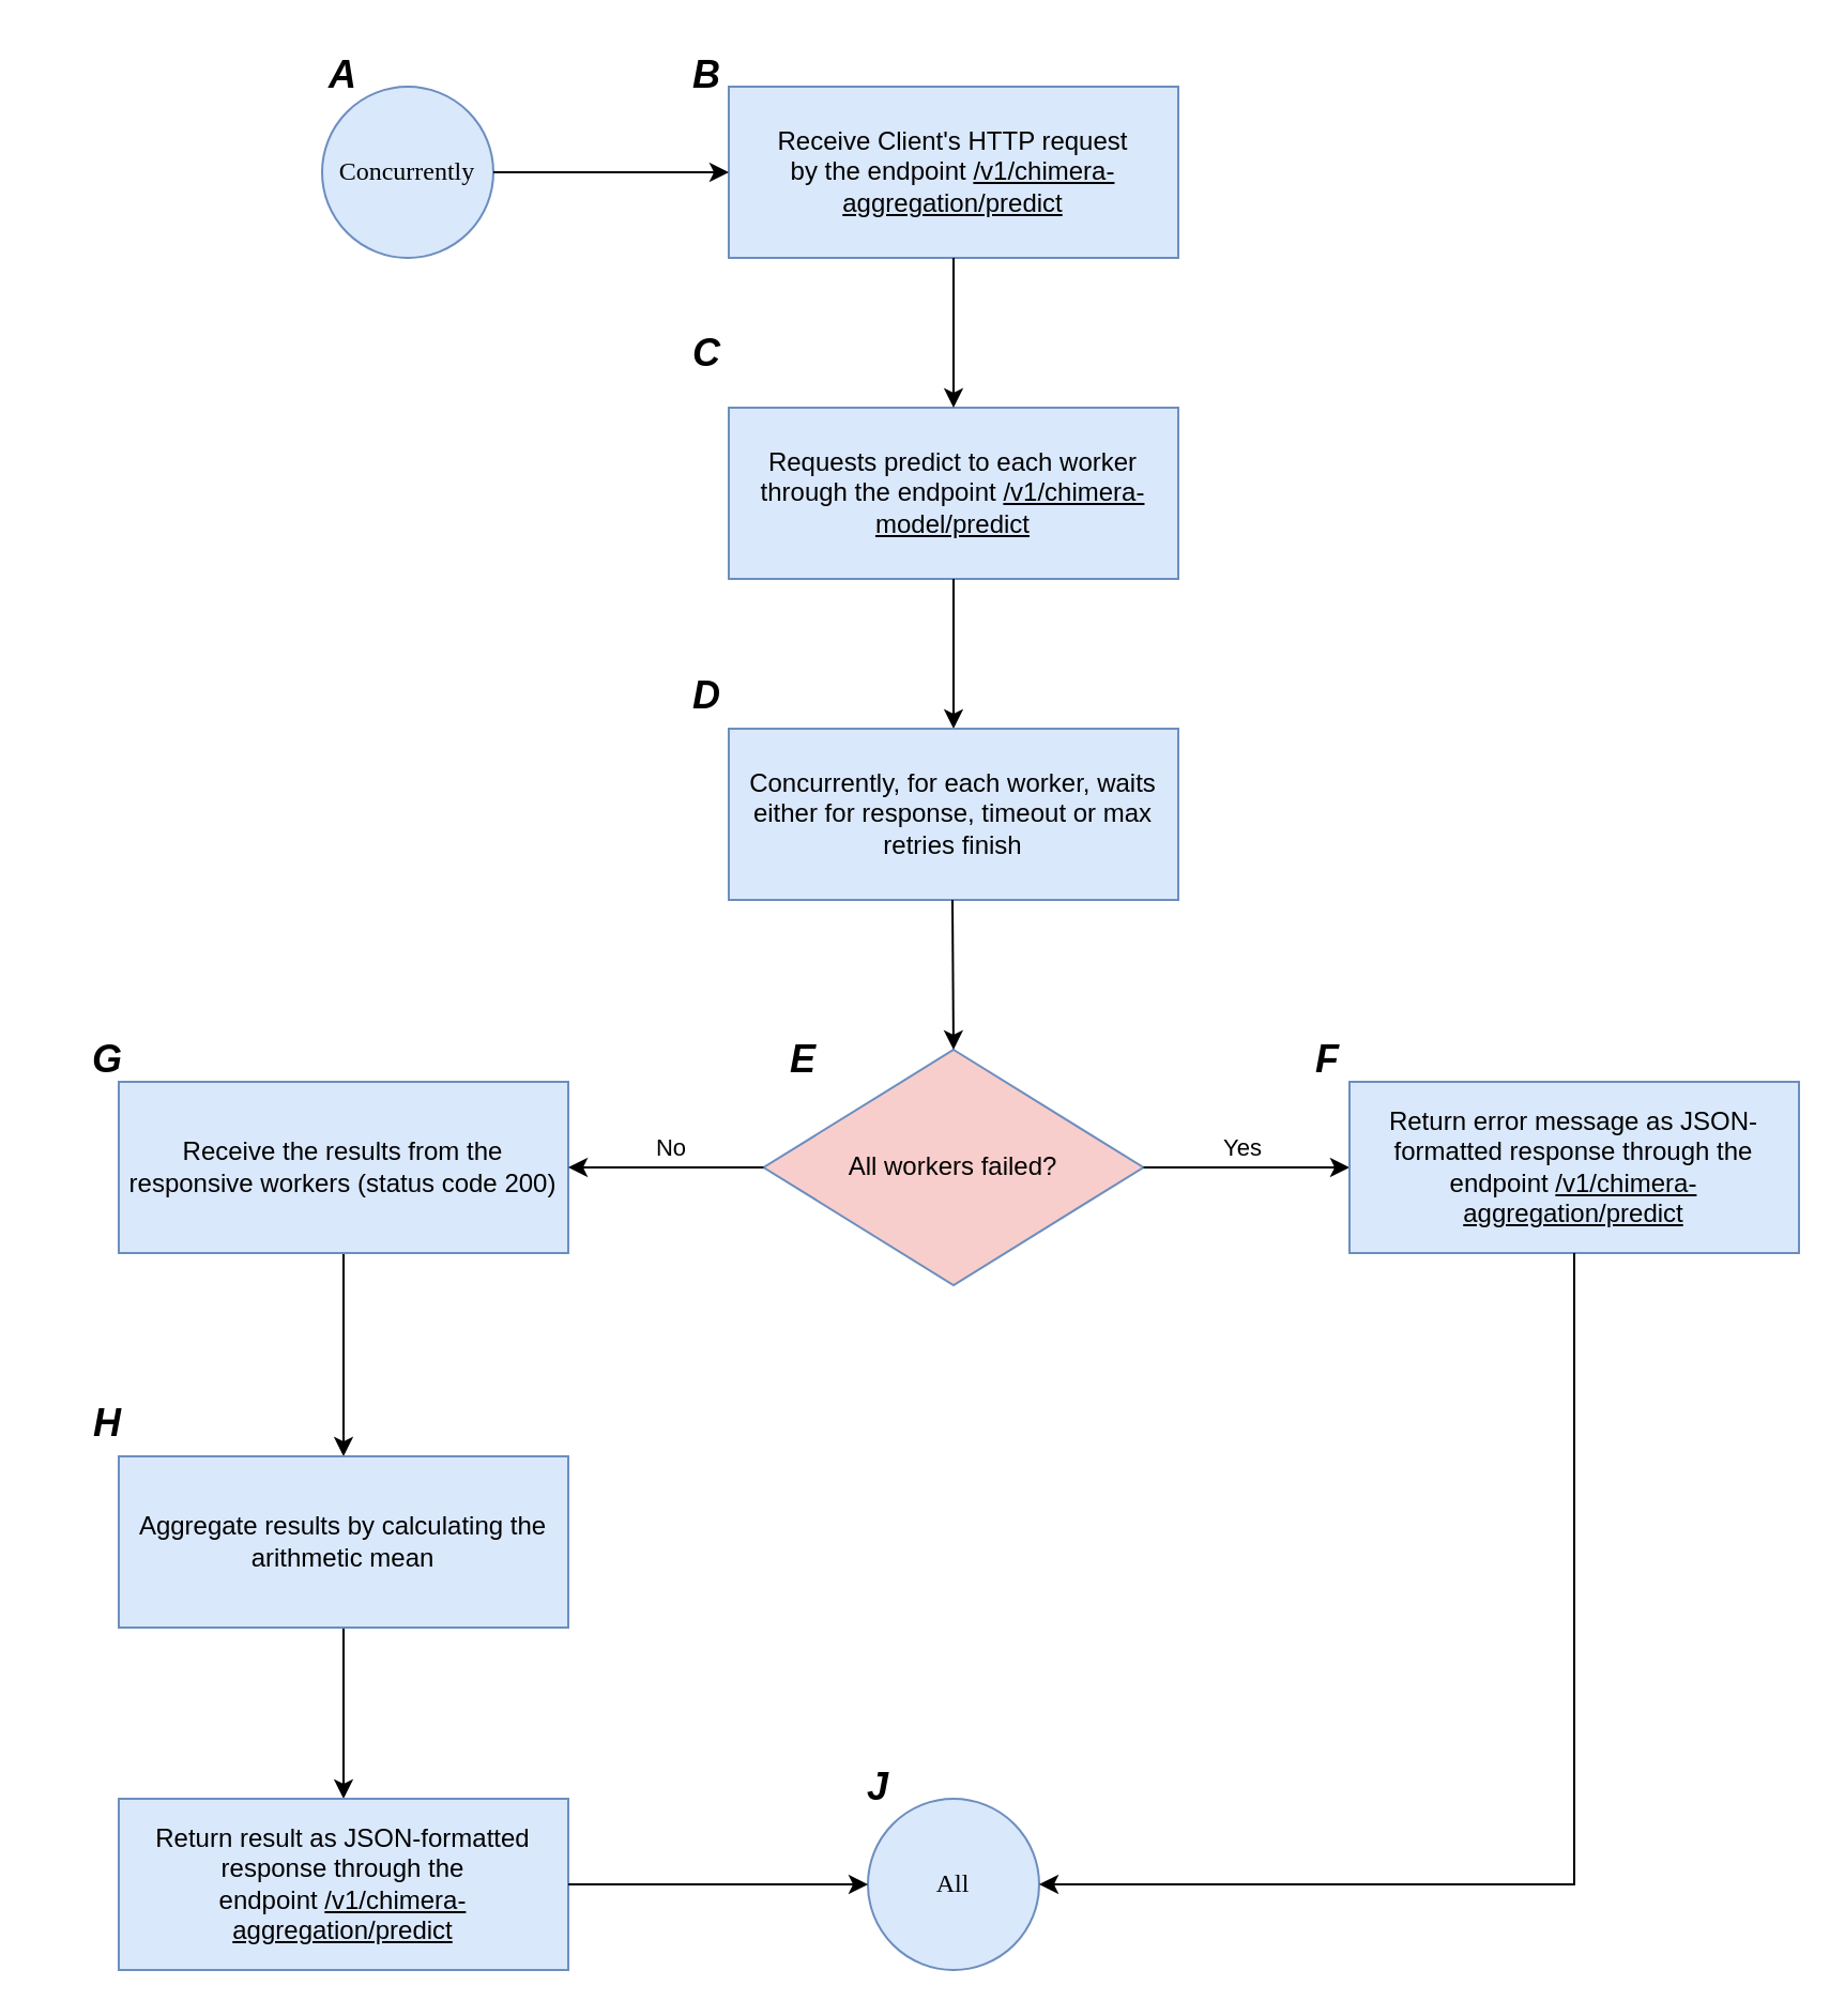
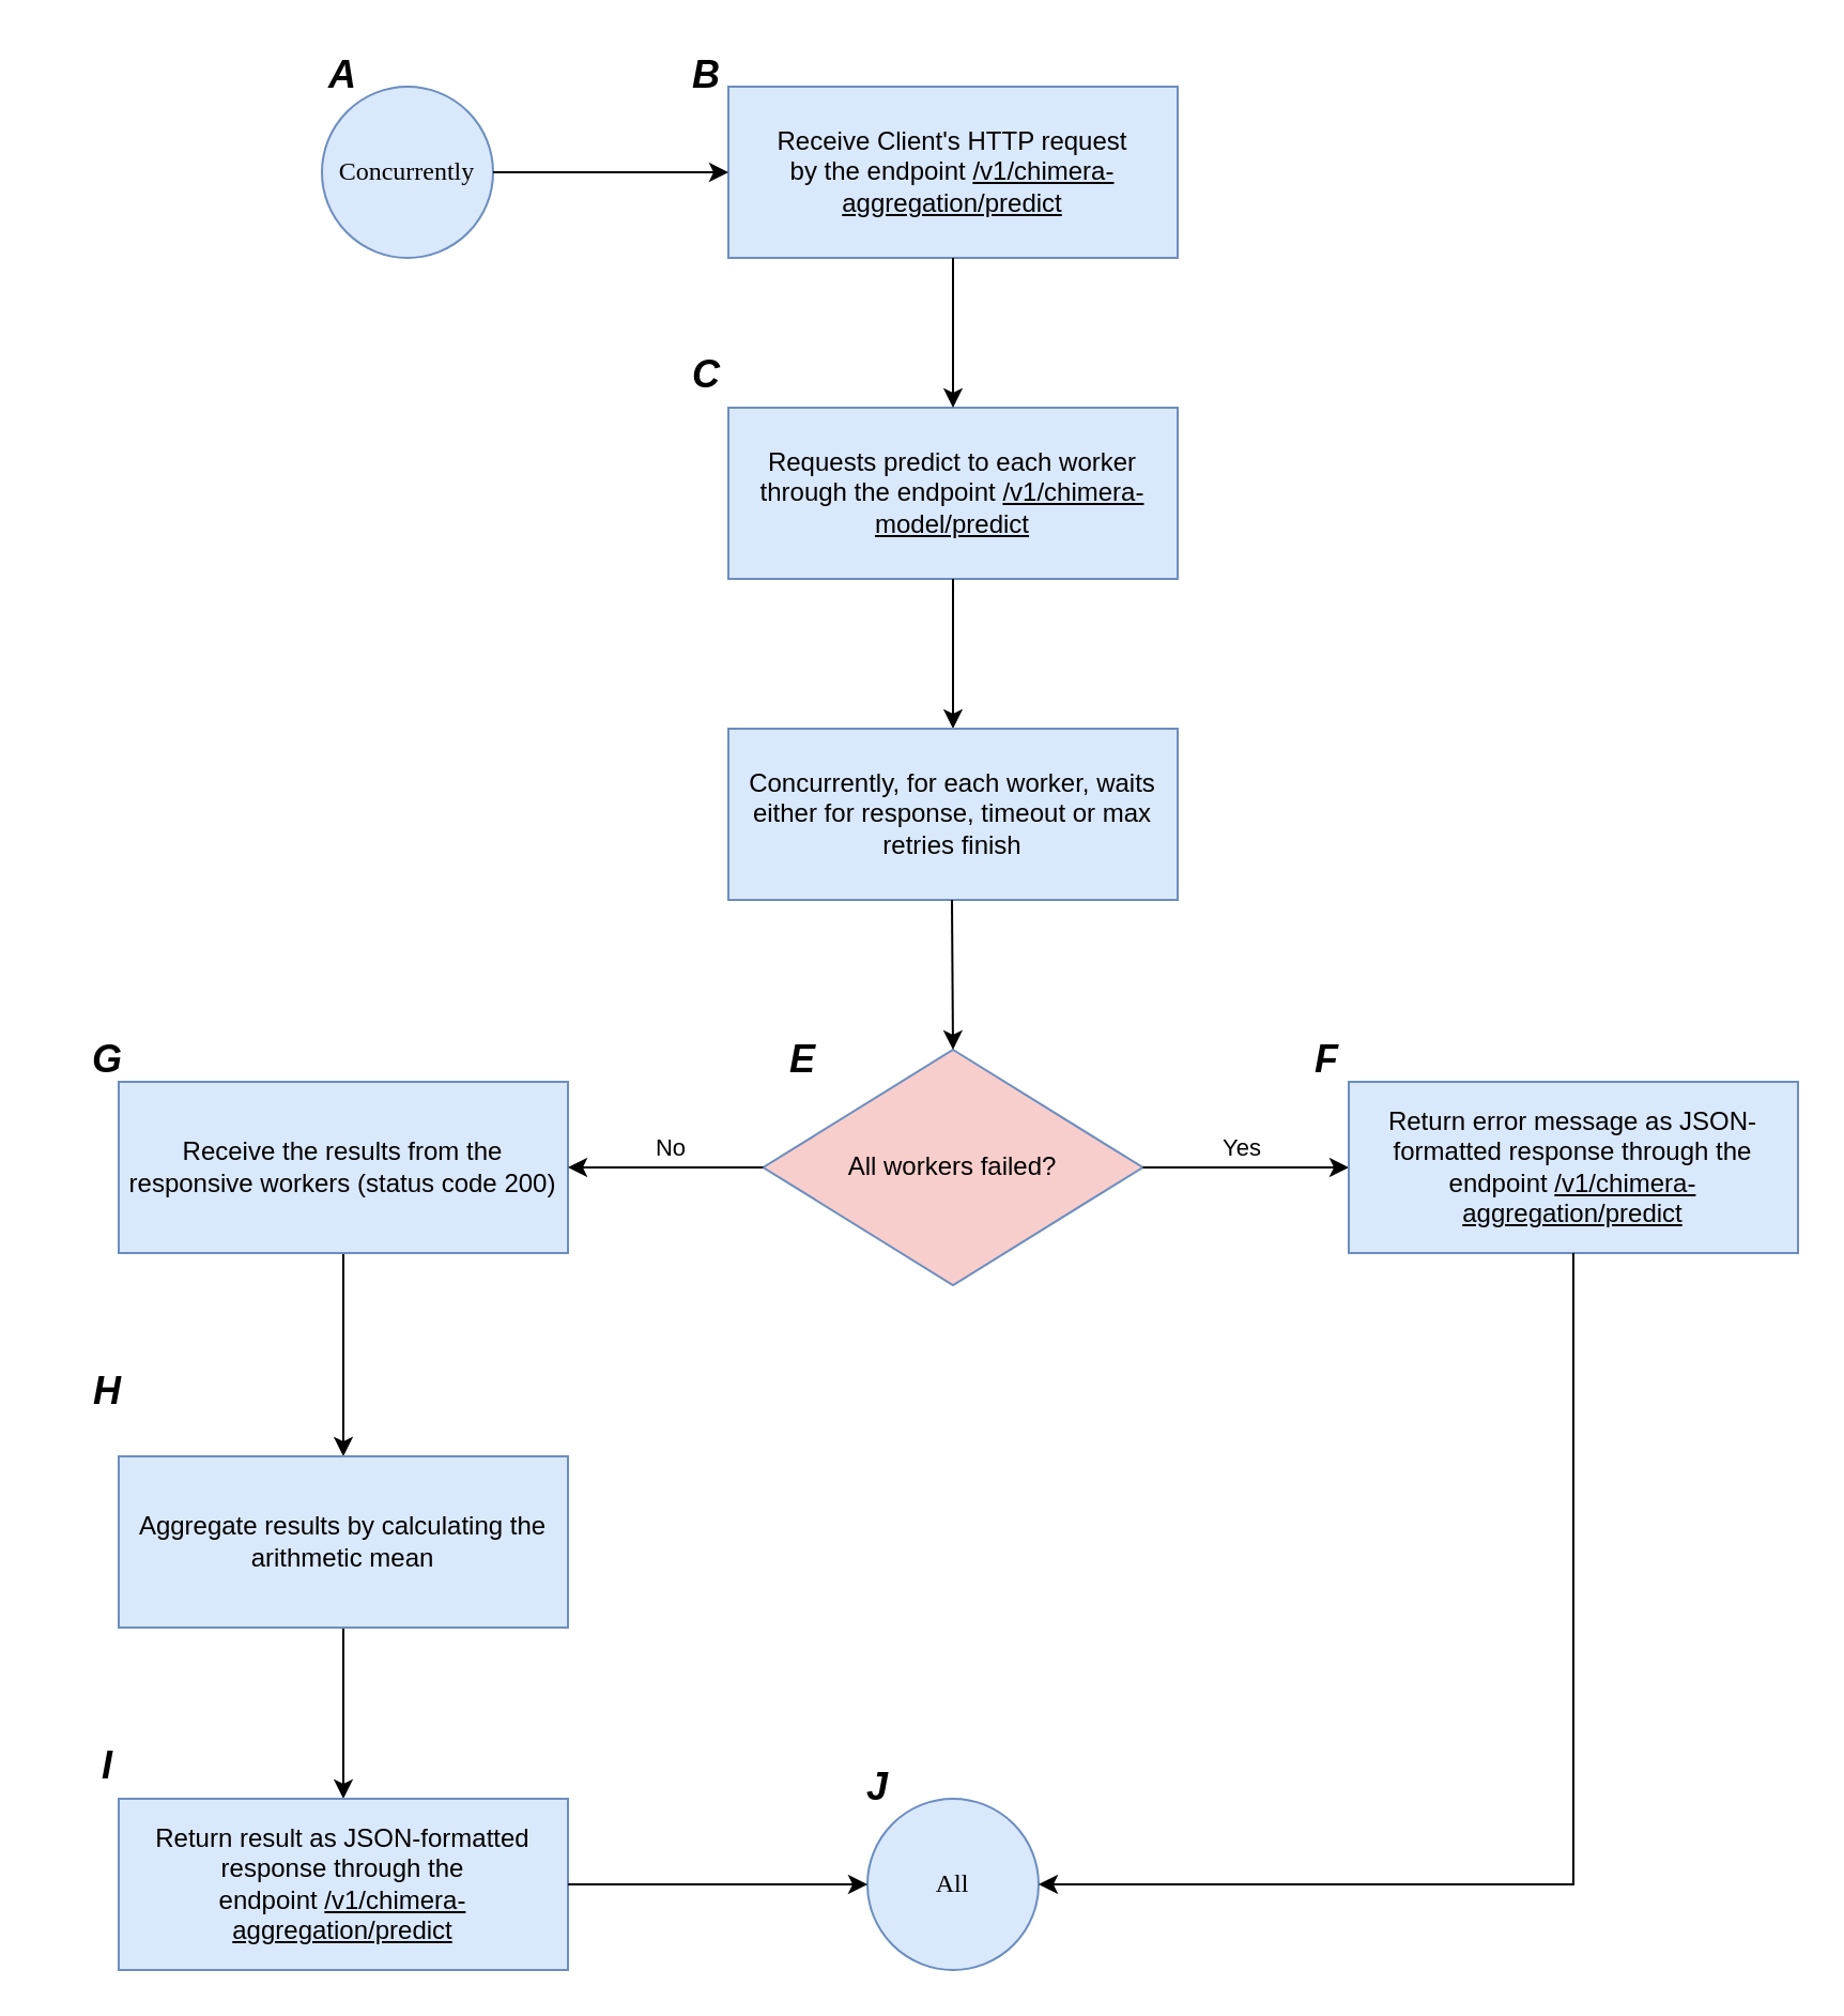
  <mxCell id="0" />
  <mxCell id="1" parent="0" />
  <mxCell id="2" value="&lt;font face=&quot;Verdana&quot;&gt;Concurrently&lt;/font&gt;" style="ellipse;whiteSpace=wrap;html=1;aspect=fixed;fillColor=#dae8fc;strokeColor=#6c8ebf;" parent="1" vertex="1"><mxGeometry x="150" y="40" width="80" height="80" as="geometry" /></mxCell>
  <mxCell id="3" value="&lt;font face=&quot;Helvetica&quot; style=&quot;font-size: 18px;&quot;&gt;&lt;i style=&quot;&quot;&gt;&lt;b style=&quot;&quot;&gt;A&lt;/b&gt;&lt;/i&gt;&lt;/font&gt;" style="text;html=1;align=center;verticalAlign=middle;whiteSpace=wrap;rounded=0;" parent="1" vertex="1"><mxGeometry x="130" y="20" width="60" height="30" as="geometry" /></mxCell>
  <mxCell id="4" value="Receive Client's HTTP request&lt;div&gt;by the endpoint &lt;u&gt;/v1/chimera-aggregation/predict&lt;/u&gt;&lt;/div&gt;" style="rounded=0;whiteSpace=wrap;html=1;fillColor=#dae8fc;strokeColor=#6c8ebf;" parent="1" vertex="1"><mxGeometry x="340" y="40" width="210" height="80" as="geometry" /></mxCell>
  <mxCell id="5" value="Requests predict to each worker through the endpoint &lt;u&gt;/v1/chimera-model/predict&lt;/u&gt;" style="rounded=0;whiteSpace=wrap;html=1;fillColor=#dae8fc;strokeColor=#6c8ebf;" parent="1" vertex="1"><mxGeometry x="340" y="190" width="210" height="80" as="geometry" /></mxCell>
  <mxCell id="6" value="" style="endArrow=classic;html=1;rounded=0;exitX=1;exitY=0.5;exitDx=0;exitDy=0;entryX=0;entryY=0.5;entryDx=0;entryDy=0;" parent="1" source="2" target="4" edge="1"><mxGeometry width="50" height="50" relative="1" as="geometry"><mxPoint x="430" y="300" as="sourcePoint" /><mxPoint x="480" y="250" as="targetPoint" /></mxGeometry></mxCell>
  <mxCell id="7" value="&lt;font face=&quot;Helvetica&quot; style=&quot;font-size: 18px;&quot;&gt;&lt;i style=&quot;&quot;&gt;&lt;b style=&quot;&quot;&gt;B&lt;/b&gt;&lt;/i&gt;&lt;/font&gt;" style="text;html=1;align=center;verticalAlign=middle;whiteSpace=wrap;rounded=0;" parent="1" vertex="1"><mxGeometry x="300" y="20" width="60" height="30" as="geometry" /></mxCell>
  <mxCell id="8" value="" style="endArrow=classic;html=1;rounded=0;exitX=0.5;exitY=1;exitDx=0;exitDy=0;entryX=0.5;entryY=0;entryDx=0;entryDy=0;" parent="1" source="4" target="5" edge="1"><mxGeometry width="50" height="50" relative="1" as="geometry"><mxPoint x="360" y="300" as="sourcePoint" /><mxPoint x="420" y="220" as="targetPoint" /></mxGeometry></mxCell>
  <mxCell id="9" value="" style="edgeStyle=orthogonalEdgeStyle;rounded=0;orthogonalLoop=1;jettySize=auto;html=1;" parent="1" source="10" target="23" edge="1"><mxGeometry relative="1" as="geometry" /></mxCell>
  <mxCell id="10" value="Receive the results from the responsive workers (status code 200)" style="rounded=0;whiteSpace=wrap;html=1;fillColor=#dae8fc;strokeColor=#6c8ebf;" parent="1" vertex="1"><mxGeometry x="55" y="505" width="210" height="80" as="geometry" /></mxCell>
  <mxCell id="11" value="" style="endArrow=classic;html=1;rounded=0;exitX=0.5;exitY=1;exitDx=0;exitDy=0;entryX=0.5;entryY=0;entryDx=0;entryDy=0;" parent="1" source="5" edge="1"><mxGeometry width="50" height="50" relative="1" as="geometry"><mxPoint x="360" y="300" as="sourcePoint" /><mxPoint x="445" y="340" as="targetPoint" /></mxGeometry></mxCell>
  <mxCell id="12" value="All workers failed?" style="rhombus;whiteSpace=wrap;html=1;fillColor=#f8cecc;strokeColor=#6c8ebf;" parent="1" vertex="1"><mxGeometry x="356.25" y="490" width="177.5" height="110" as="geometry" /></mxCell>
  <mxCell id="13" value="Concurrently, for each worker, waits either for response, timeout or max retries finish" style="rounded=0;whiteSpace=wrap;html=1;fillColor=#dae8fc;strokeColor=#6c8ebf;" parent="1" vertex="1"><mxGeometry x="340" y="340" width="210" height="80" as="geometry" /></mxCell>
  <mxCell id="14" value="" style="endArrow=classic;html=1;rounded=0;exitX=0.5;exitY=1;exitDx=0;exitDy=0;entryX=0.5;entryY=0;entryDx=0;entryDy=0;" parent="1" target="12" edge="1"><mxGeometry width="50" height="50" relative="1" as="geometry"><mxPoint x="444.5" y="420" as="sourcePoint" /><mxPoint x="444.5" y="490" as="targetPoint" /></mxGeometry></mxCell>
  <mxCell id="15" value="" style="endArrow=classic;html=1;rounded=0;exitX=1;exitY=0.5;exitDx=0;exitDy=0;entryX=0;entryY=0.5;entryDx=0;entryDy=0;" parent="1" source="12" target="19" edge="1"><mxGeometry width="50" height="50" relative="1" as="geometry"><mxPoint x="360" y="500" as="sourcePoint" /><mxPoint x="630" y="545" as="targetPoint" /></mxGeometry></mxCell>
  <mxCell id="16" value="Yes" style="edgeLabel;html=1;align=center;verticalAlign=middle;resizable=0;points=[];" parent="15" vertex="1" connectable="0"><mxGeometry x="-0.351" y="3" relative="1" as="geometry"><mxPoint x="15" y="-7" as="offset" /></mxGeometry></mxCell>
  <mxCell id="17" value="" style="endArrow=classic;html=1;rounded=0;exitX=0;exitY=0.5;exitDx=0;exitDy=0;entryX=1;entryY=0.5;entryDx=0;entryDy=0;" parent="1" source="12" target="10" edge="1"><mxGeometry width="50" height="50" relative="1" as="geometry"><mxPoint x="544" y="555" as="sourcePoint" /><mxPoint x="270" y="545" as="targetPoint" /></mxGeometry></mxCell>
  <mxCell id="18" value="No" style="edgeLabel;html=1;align=center;verticalAlign=middle;resizable=0;points=[];" parent="17" vertex="1" connectable="0"><mxGeometry x="0.086" y="-2" relative="1" as="geometry"><mxPoint x="6" y="-8" as="offset" /></mxGeometry></mxCell>
  <mxCell id="19" value="Return error message as JSON-formatted response through the endpoint&amp;nbsp;&lt;u&gt;/v1/chimera-aggregation/predict&lt;/u&gt;" style="rounded=0;whiteSpace=wrap;html=1;fillColor=#dae8fc;strokeColor=#6c8ebf;" parent="1" vertex="1"><mxGeometry x="630" y="505" width="210" height="80" as="geometry" /></mxCell>
  <mxCell id="20" value="&lt;font face=&quot;Verdana&quot;&gt;All&lt;/font&gt;" style="ellipse;whiteSpace=wrap;html=1;aspect=fixed;fillColor=#dae8fc;strokeColor=#6c8ebf;" parent="1" vertex="1"><mxGeometry x="405" y="840" width="80" height="80" as="geometry" /></mxCell>
  <mxCell id="21" value="" style="endArrow=classic;html=1;rounded=0;exitX=0.5;exitY=1;exitDx=0;exitDy=0;entryX=1;entryY=0.5;entryDx=0;entryDy=0;" parent="1" source="19" target="20" edge="1"><mxGeometry width="50" height="50" relative="1" as="geometry"><mxPoint x="360" y="700" as="sourcePoint" /><mxPoint x="735" y="1600" as="targetPoint" /><Array as="points"><mxPoint x="735" y="880" /></Array></mxGeometry></mxCell>
  <mxCell id="22" value="" style="edgeStyle=orthogonalEdgeStyle;rounded=0;orthogonalLoop=1;jettySize=auto;html=1;" parent="1" source="23" target="24" edge="1"><mxGeometry relative="1" as="geometry" /></mxCell>
  <mxCell id="23" value="Aggregate results by calculating the arithmetic mean" style="rounded=0;whiteSpace=wrap;html=1;fillColor=#dae8fc;strokeColor=#6c8ebf;" parent="1" vertex="1"><mxGeometry x="55" y="680" width="210" height="80" as="geometry" /></mxCell>
  <mxCell id="24" value="Return result as JSON-formatted response through the endpoint&amp;nbsp;&lt;u&gt;/v1/chimera-aggregation/predict&lt;/u&gt;" style="rounded=0;whiteSpace=wrap;html=1;fillColor=#dae8fc;strokeColor=#6c8ebf;" parent="1" vertex="1"><mxGeometry x="55" y="840" width="210" height="80" as="geometry" /></mxCell>
  <mxCell id="25" value="" style="endArrow=classic;html=1;rounded=0;exitX=1;exitY=0.5;exitDx=0;exitDy=0;entryX=0;entryY=0.5;entryDx=0;entryDy=0;" parent="1" source="24" target="20" edge="1"><mxGeometry width="50" height="50" relative="1" as="geometry"><mxPoint x="360" y="700" as="sourcePoint" /><mxPoint x="410" y="650" as="targetPoint" /></mxGeometry></mxCell>
- <mxCell id="26" value="&lt;font face=&quot;Helvetica&quot; style=&quot;font-size: 18px;&quot;&gt;&lt;i style=&quot;&quot;&gt;&lt;b style=&quot;&quot;&gt;C&lt;/b&gt;&lt;/i&gt;&lt;/font&gt;" style="text;html=1;align=center;verticalAlign=middle;whiteSpace=wrap;rounded=0;" parent="1" vertex="1"><mxGeometry x="300" y="150" width="60" height="30" as="geometry" /></mxCell>
- <mxCell id="27" value="&lt;font face=&quot;Helvetica&quot; style=&quot;font-size: 18px;&quot;&gt;&lt;i style=&quot;&quot;&gt;&lt;b style=&quot;&quot;&gt;D&lt;/b&gt;&lt;/i&gt;&lt;/font&gt;" style="text;html=1;align=center;verticalAlign=middle;whiteSpace=wrap;rounded=0;" parent="1" vertex="1"><mxGeometry x="300" y="310" width="60" height="30" as="geometry" /></mxCell>
- <mxCell id="28" value="&lt;font face=&quot;Helvetica&quot; style=&quot;font-size: 18px;&quot;&gt;&lt;i style=&quot;&quot;&gt;&lt;b style=&quot;&quot;&gt;H&lt;/b&gt;&lt;/i&gt;&lt;/font&gt;" style="text;html=1;align=center;verticalAlign=middle;whiteSpace=wrap;rounded=0;" parent="1" vertex="1"><mxGeometry x="20" y="650" width="60" height="30" as="geometry" /></mxCell>
+ <mxCell id="26" value="&lt;font face=&quot;Helvetica&quot; style=&quot;font-size: 18px;&quot;&gt;&lt;i style=&quot;&quot;&gt;&lt;b style=&quot;&quot;&gt;C&lt;/b&gt;&lt;/i&gt;&lt;/font&gt;" style="text;html=1;align=center;verticalAlign=middle;whiteSpace=wrap;rounded=0;" parent="1" vertex="1"><mxGeometry x="300" y="160" width="60" height="30" as="geometry" /></mxCell>
+ <mxCell id="28" value="&lt;font face=&quot;Helvetica&quot; style=&quot;font-size: 18px;&quot;&gt;&lt;i style=&quot;&quot;&gt;&lt;b style=&quot;&quot;&gt;H&lt;/b&gt;&lt;/i&gt;&lt;/font&gt;" style="text;html=1;align=center;verticalAlign=middle;whiteSpace=wrap;rounded=0;" parent="1" vertex="1"><mxGeometry x="20" y="635" width="60" height="30" as="geometry" /></mxCell>
  <mxCell id="29" value="&lt;font face=&quot;Helvetica&quot; style=&quot;font-size: 18px;&quot;&gt;&lt;i style=&quot;&quot;&gt;&lt;b style=&quot;&quot;&gt;F&lt;/b&gt;&lt;/i&gt;&lt;/font&gt;" style="text;html=1;align=center;verticalAlign=middle;whiteSpace=wrap;rounded=0;" parent="1" vertex="1"><mxGeometry x="590" y="480" width="60" height="30" as="geometry" /></mxCell>
  <mxCell id="30" value="&lt;font face=&quot;Helvetica&quot; style=&quot;font-size: 18px;&quot;&gt;&lt;i style=&quot;&quot;&gt;&lt;b style=&quot;&quot;&gt;G&lt;/b&gt;&lt;/i&gt;&lt;/font&gt;" style="text;html=1;align=center;verticalAlign=middle;whiteSpace=wrap;rounded=0;" parent="1" vertex="1"><mxGeometry x="20" y="480" width="60" height="30" as="geometry" /></mxCell>
  <mxCell id="31" value="&lt;font face=&quot;Helvetica&quot; style=&quot;font-size: 18px;&quot;&gt;&lt;i style=&quot;&quot;&gt;&lt;b style=&quot;&quot;&gt;E&lt;/b&gt;&lt;/i&gt;&lt;/font&gt;" style="text;html=1;align=center;verticalAlign=middle;whiteSpace=wrap;rounded=0;" parent="1" vertex="1"><mxGeometry x="345" y="480" width="60" height="30" as="geometry" /></mxCell>
+ <mxCell id="32" value="&lt;font face=&quot;Helvetica&quot; style=&quot;font-size: 18px;&quot;&gt;&lt;i style=&quot;&quot;&gt;&lt;b style=&quot;&quot;&gt;I&lt;/b&gt;&lt;/i&gt;&lt;/font&gt;" style="text;html=1;align=center;verticalAlign=middle;whiteSpace=wrap;rounded=0;" parent="1" vertex="1"><mxGeometry x="20" y="810" width="60" height="30" as="geometry" /></mxCell>
  <mxCell id="33" value="&lt;font face=&quot;Helvetica&quot; style=&quot;font-size: 18px;&quot;&gt;&lt;i style=&quot;&quot;&gt;&lt;b style=&quot;&quot;&gt;J&lt;/b&gt;&lt;/i&gt;&lt;/font&gt;" style="text;html=1;align=center;verticalAlign=middle;whiteSpace=wrap;rounded=0;" parent="1" vertex="1"><mxGeometry x="380" y="820" width="60" height="30" as="geometry" /></mxCell>
